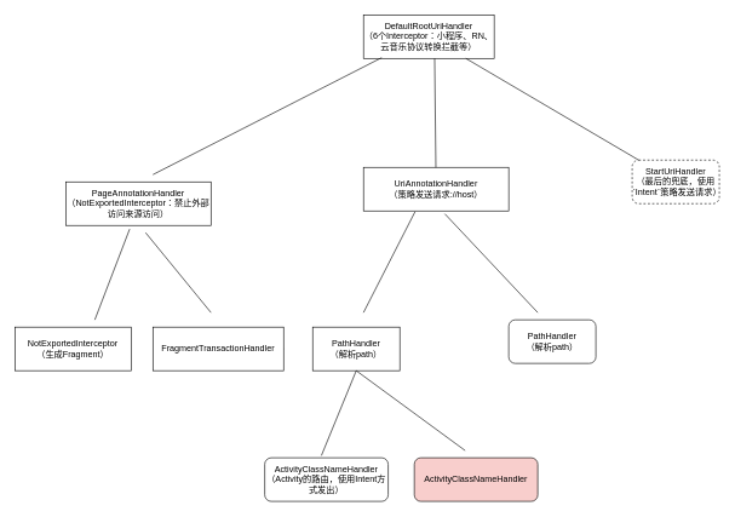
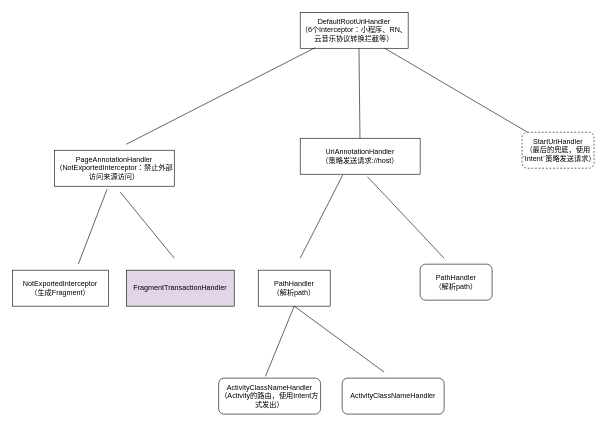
  <mxCell id="0" />
  <mxCell id="1" parent="0" />
  <mxCell id="2" value="DefaultRootUriHandler&lt;br&gt;（6个Interceptor：小程序、RN、云音乐协议转换拦截等）" style="rounded=0;whiteSpace=wrap;html=1;" vertex="1" parent="1"><mxGeometry x="500" y="20" width="180" height="60" as="geometry" /></mxCell>
  <mxCell id="3" value="PageAnnotationHandler&lt;br&gt;（NotExportedInterceptor：禁止外部访问来源访问）" style="rounded=0;whiteSpace=wrap;html=1;" vertex="1" parent="1"><mxGeometry x="90" y="250" width="200" height="60" as="geometry" /></mxCell>
  <mxCell id="4" value="NotExportedInterceptor&lt;br&gt;（生成Fragment）" style="rounded=0;whiteSpace=wrap;html=1;" vertex="1" parent="1"><mxGeometry x="20" y="450" width="160" height="60" as="geometry" /></mxCell>
  <mxCell id="5" style="edgeStyle=orthogonalEdgeStyle;rounded=0;orthogonalLoop=1;jettySize=auto;html=1;exitX=1;exitY=0.5;exitDx=0;exitDy=0;" edge="1" parent="1" source="6"><mxGeometry relative="1" as="geometry"><mxPoint x="370" y="480" as="targetPoint" /></mxGeometry></mxCell>
- <mxCell id="6" value="FragmentTransactionHandler" style="rounded=0;whiteSpace=wrap;html=1;" vertex="1" parent="1"><mxGeometry x="210" y="450" width="180" height="60" as="geometry" /></mxCell>
+ <mxCell id="6" value="FragmentTransactionHandler" style="rounded=0;whiteSpace=wrap;html=1;fillColor=#e1d5e7;" vertex="1" parent="1"><mxGeometry x="210" y="450" width="180" height="60" as="geometry" /></mxCell>
  <mxCell id="7" value="" style="endArrow=none;html=1;entryX=0.139;entryY=0.983;entryDx=0;entryDy=0;entryPerimeter=0;" edge="1" parent="1" target="2"><mxGeometry width="50" height="50" relative="1" as="geometry"><mxPoint x="210" y="240" as="sourcePoint" /><mxPoint x="270" y="180" as="targetPoint" /></mxGeometry></mxCell>
  <mxCell id="8" value="" style="endArrow=none;html=1;exitX=0.44;exitY=1.083;exitDx=0;exitDy=0;exitPerimeter=0;" edge="1" parent="1" source="3"><mxGeometry width="50" height="50" relative="1" as="geometry"><mxPoint x="130" y="320" as="sourcePoint" /><mxPoint x="130" y="440" as="targetPoint" /></mxGeometry></mxCell>
  <mxCell id="9" value="" style="endArrow=none;html=1;" edge="1" parent="1"><mxGeometry width="50" height="50" relative="1" as="geometry"><mxPoint x="200" y="320" as="sourcePoint" /><mxPoint x="290" y="430" as="targetPoint" /></mxGeometry></mxCell>
  <mxCell id="10" value="UriAnnotationHandler&lt;br&gt;（策略发送请求://host）" style="rounded=0;whiteSpace=wrap;html=1;" vertex="1" parent="1"><mxGeometry x="500" y="230" width="200" height="60" as="geometry" /></mxCell>
  <mxCell id="11" value="PathHandler&lt;br&gt;（解析path）" style="rounded=0;whiteSpace=wrap;html=1;" vertex="1" parent="1"><mxGeometry x="430" y="450" width="120" height="60" as="geometry" /></mxCell>
  <mxCell id="12" value="&lt;span&gt;PathHandler&lt;/span&gt;&lt;br&gt;&lt;span&gt;（解析path）&lt;/span&gt;" style="rounded=1;whiteSpace=wrap;html=1;" vertex="1" parent="1"><mxGeometry x="700" y="440" width="120" height="60" as="geometry" /></mxCell>
  <mxCell id="13" value="" style="endArrow=none;html=1;entryX=0.355;entryY=1.017;entryDx=0;entryDy=0;entryPerimeter=0;" edge="1" parent="1" target="10"><mxGeometry width="50" height="50" relative="1" as="geometry"><mxPoint x="500" y="430" as="sourcePoint" /><mxPoint x="550" y="350" as="targetPoint" /></mxGeometry></mxCell>
  <mxCell id="14" value="" style="endArrow=none;html=1;exitX=0.56;exitY=1.067;exitDx=0;exitDy=0;exitPerimeter=0;" edge="1" parent="1" source="10"><mxGeometry width="50" height="50" relative="1" as="geometry"><mxPoint x="610" y="370" as="sourcePoint" /><mxPoint x="740" y="430" as="targetPoint" /></mxGeometry></mxCell>
  <mxCell id="15" value="ActivityClassNameHandler&lt;br&gt;（Activity的路由，使用Intent方式发出）" style="rounded=1;whiteSpace=wrap;html=1;" vertex="1" parent="1"><mxGeometry x="364" y="630" width="170" height="60" as="geometry" /></mxCell>
- <mxCell id="16" value="ActivityClassNameHandler" style="rounded=1;whiteSpace=wrap;html=1;fillColor=#f8cecc;" vertex="1" parent="1"><mxGeometry x="570" y="630" width="170" height="60" as="geometry" /></mxCell>
+ <mxCell id="16" value="ActivityClassNameHandler" style="rounded=1;whiteSpace=wrap;html=1;" vertex="1" parent="1"><mxGeometry x="570" y="630" width="170" height="60" as="geometry" /></mxCell>
  <mxCell id="17" value="" style="endArrow=none;html=1;entryX=0.5;entryY=1;entryDx=0;entryDy=0;exitX=0.459;exitY=-0.05;exitDx=0;exitDy=0;exitPerimeter=0;" edge="1" parent="1" source="15" target="11"><mxGeometry width="50" height="50" relative="1" as="geometry"><mxPoint x="450" y="600" as="sourcePoint" /><mxPoint x="340" y="280" as="targetPoint" /></mxGeometry></mxCell>
  <mxCell id="18" value="StartUriHandler&lt;br&gt;（最后的兜底，使用 `Intent`策略发送请求）" style="rounded=1;whiteSpace=wrap;html=1;dashed=1;" vertex="1" parent="1"><mxGeometry x="870" y="220" width="120" height="60" as="geometry" /></mxCell>
  <mxCell id="19" value="" style="endArrow=none;html=1;" edge="1" parent="1"><mxGeometry width="50" height="50" relative="1" as="geometry"><mxPoint x="640" y="620" as="sourcePoint" /><mxPoint x="490" y="510" as="targetPoint" /></mxGeometry></mxCell>
  <mxCell id="20" value="" style="endArrow=none;html=1;" edge="1" parent="1" source="10"><mxGeometry width="50" height="50" relative="1" as="geometry"><mxPoint x="500" y="330" as="sourcePoint" /><mxPoint x="598" y="80" as="targetPoint" /></mxGeometry></mxCell>
  <mxCell id="21" value="" style="endArrow=none;html=1;" edge="1" parent="1" source="2" target="18"><mxGeometry width="50" height="50" relative="1" as="geometry"><mxPoint x="680" y="90" as="sourcePoint" /><mxPoint x="550" y="280" as="targetPoint" /></mxGeometry></mxCell>
